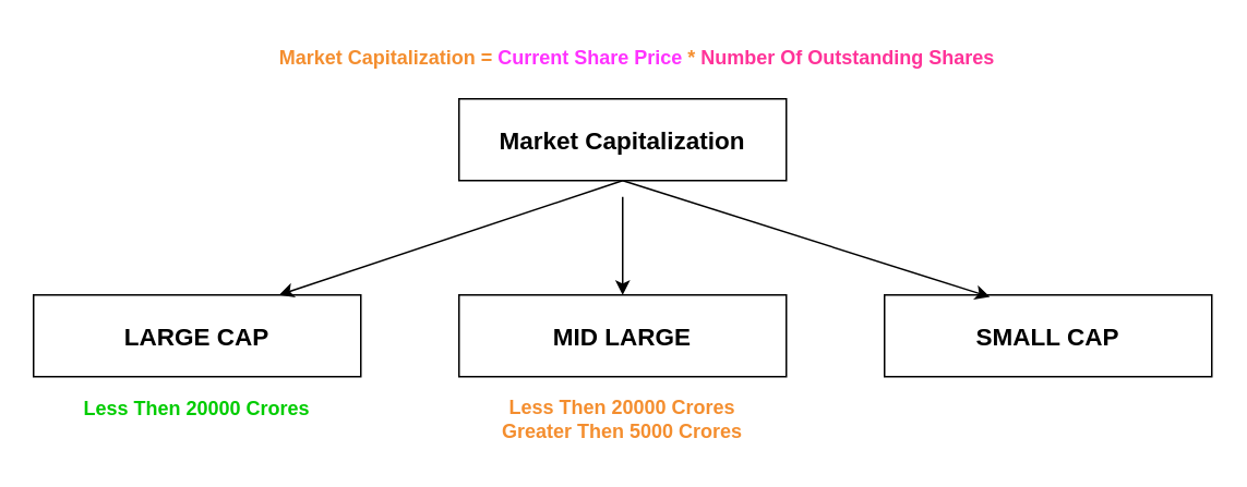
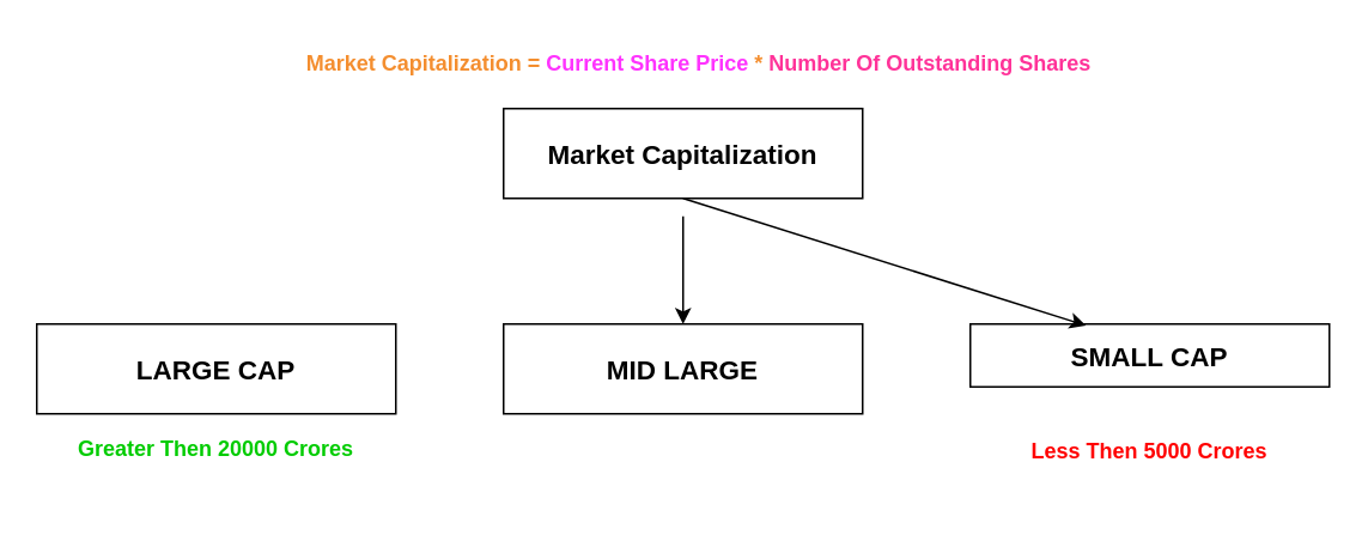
  <mxCell id="0" />
  <mxCell id="1" parent="0" />
  <mxCell id="2" value="Market Capitalization" style="text;html=1;align=center;verticalAlign=middle;whiteSpace=wrap;rounded=0;fontStyle=1;fontSize=15;fillColor=default;strokeColor=default;" vertex="1" parent="1"><mxGeometry x="280" y="60" width="200" height="50" as="geometry" /></mxCell>
  <mxCell id="3" value="LARGE CAP" style="text;html=1;align=center;verticalAlign=middle;whiteSpace=wrap;rounded=0;fontStyle=1;fontSize=15;fillColor=default;strokeColor=default;" vertex="1" parent="1"><mxGeometry x="20" y="180" width="200" height="50" as="geometry" /></mxCell>
  <mxCell id="4" value="MID LARGE" style="text;html=1;align=center;verticalAlign=middle;whiteSpace=wrap;rounded=0;fontStyle=1;fontSize=15;fillColor=default;strokeColor=default;" vertex="1" parent="1"><mxGeometry x="280" y="180" width="200" height="50" as="geometry" /></mxCell>
- <mxCell id="5" value="SMALL CAP" style="text;html=1;align=center;verticalAlign=middle;whiteSpace=wrap;rounded=0;fontStyle=1;fontSize=15;fillColor=default;strokeColor=default;" vertex="1" parent="1"><mxGeometry x="540" y="180" width="200" height="50" as="geometry" /></mxCell>
- <mxCell id="6" value="" style="endArrow=classic;html=1;rounded=0;exitX=0.5;exitY=1;exitDx=0;exitDy=0;entryX=0.75;entryY=0;entryDx=0;entryDy=0;" edge="1" parent="1" source="2" target="3"><mxGeometry width="50" height="50" relative="1" as="geometry"><mxPoint x="230" y="80" as="sourcePoint" /><mxPoint x="280" y="30" as="targetPoint" /></mxGeometry></mxCell>
+ <mxCell id="5" value="SMALL CAP" style="text;html=1;align=center;verticalAlign=middle;whiteSpace=wrap;rounded=0;fontStyle=1;fontSize=15;fillColor=default;strokeColor=default;" vertex="1" parent="1"><mxGeometry x="540" y="180" width="200" height="35" as="geometry" /></mxCell>
  <mxCell id="7" value="" style="endArrow=classic;html=1;rounded=0;entryX=0.5;entryY=0;entryDx=0;entryDy=0;" edge="1" parent="1" target="4"><mxGeometry width="50" height="50" relative="1" as="geometry"><mxPoint x="380" y="120" as="sourcePoint" /><mxPoint x="180" y="190" as="targetPoint" /></mxGeometry></mxCell>
  <mxCell id="8" value="" style="endArrow=classic;html=1;rounded=0;entryX=0.322;entryY=0.024;entryDx=0;entryDy=0;entryPerimeter=0;exitX=0.5;exitY=1;exitDx=0;exitDy=0;" edge="1" parent="1" source="2" target="5"><mxGeometry width="50" height="50" relative="1" as="geometry"><mxPoint x="390" y="130" as="sourcePoint" /><mxPoint x="390" y="190" as="targetPoint" /></mxGeometry></mxCell>
  <mxCell id="9" value="Market Capitalization = &lt;font color=&quot;#ff33ff&quot;&gt;Current Share Price&lt;/font&gt; * &lt;font color=&quot;#ff3399&quot;&gt;Number Of Outstanding Shares&lt;/font&gt;" style="text;html=1;align=center;verticalAlign=middle;whiteSpace=wrap;rounded=0;fontStyle=1;fontColor=#f48e2f;" vertex="1" parent="1"><mxGeometry x="149" y="20" width="480" height="30" as="geometry" /></mxCell>
- <mxCell id="10" value="Less Then 20000 Crores&lt;div&gt;Greater Then 5000 Crores&lt;/div&gt;" style="text;html=1;align=center;verticalAlign=middle;whiteSpace=wrap;rounded=0;fontStyle=1;fontColor=#f48e2f;" vertex="1" parent="1"><mxGeometry x="280" y="236" width="200" height="40" as="geometry" /></mxCell>
- <mxCell id="11" value="&lt;div&gt;Less Then&amp;nbsp;&lt;span style=&quot;background-color: initial;&quot;&gt;20000 Crores&lt;/span&gt;&lt;/div&gt;" style="text;html=1;align=center;verticalAlign=middle;whiteSpace=wrap;rounded=0;fontStyle=1;fontColor=#00CC00;" vertex="1" parent="1"><mxGeometry x="20" y="235" width="200" height="30" as="geometry" /></mxCell>
+ <mxCell id="11" value="&lt;div&gt;Greater Then&amp;nbsp;&lt;span style=&quot;background-color: initial;&quot;&gt;20000 Crores&lt;/span&gt;&lt;/div&gt;" style="text;html=1;align=center;verticalAlign=middle;whiteSpace=wrap;rounded=0;fontStyle=1;fontColor=#00CC00;" vertex="1" parent="1"><mxGeometry x="20" y="235" width="200" height="30" as="geometry" /></mxCell>
+ <mxCell id="12" value="&lt;div&gt;&lt;span style=&quot;background-color: initial;&quot;&gt;Less&lt;/span&gt;&amp;nbsp;Then 5000 Crores&lt;/div&gt;" style="text;html=1;align=center;verticalAlign=middle;whiteSpace=wrap;rounded=0;fontStyle=1;fontColor=#FF0000;" vertex="1" parent="1"><mxGeometry x="540" y="236" width="200" height="30" as="geometry" /></mxCell>
